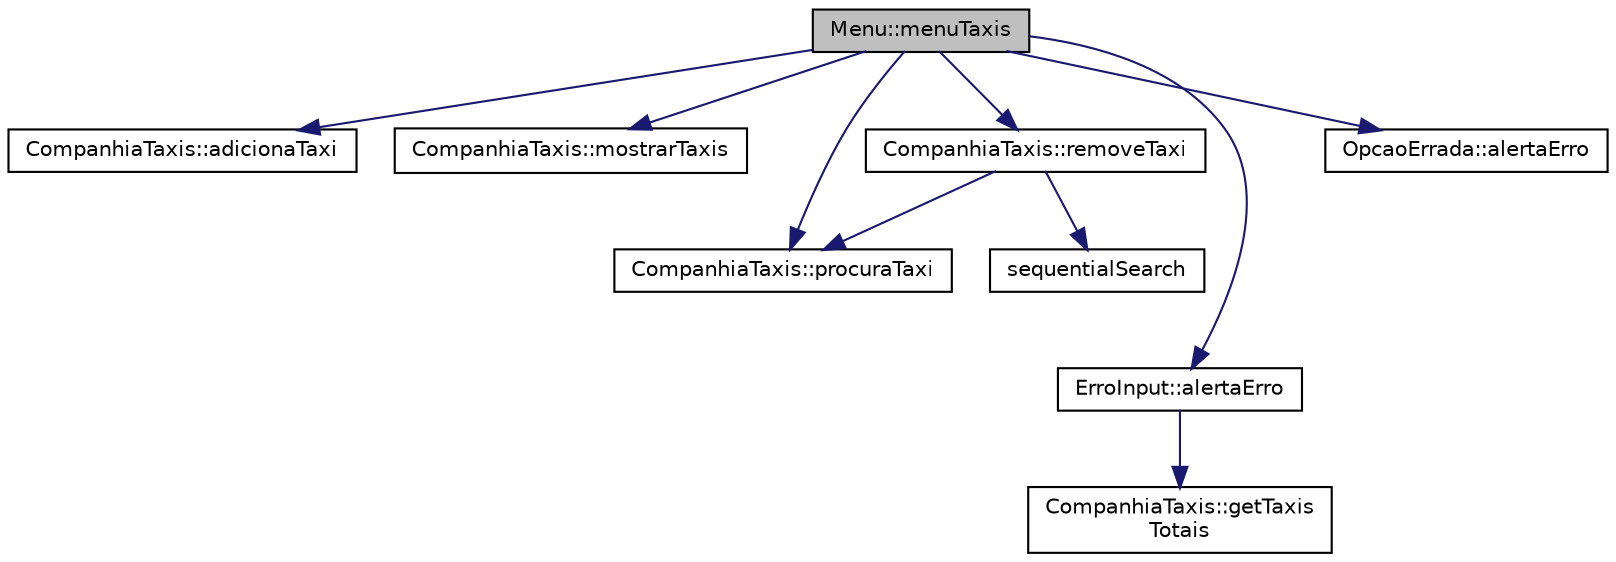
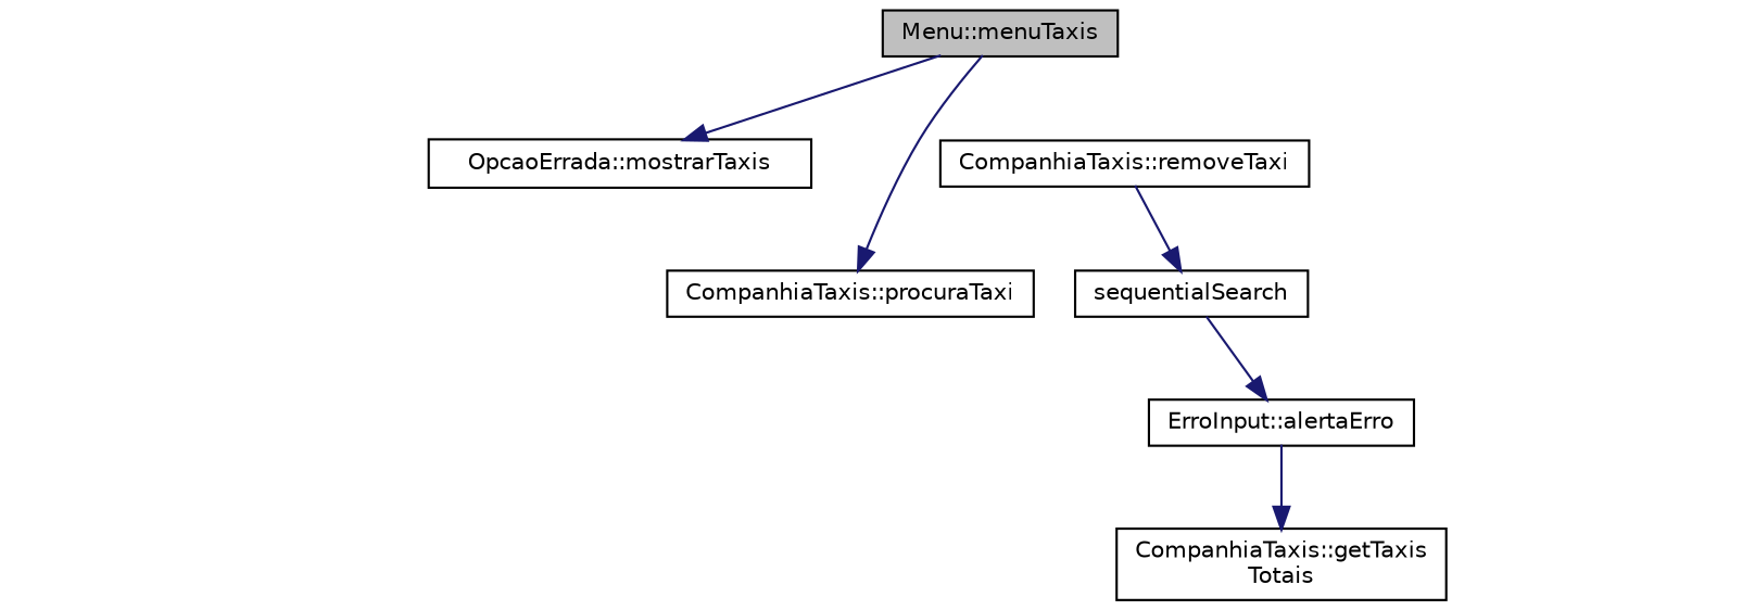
  digraph {
    rankdir=TB
    node [color=black fillcolor=white fontname=Helvetica fontsize=10 shape=record style=filled]
    edge [color=midnightblue fontname=Helvetica fontsize=10 labelfontname=Helvetica labelfontsize=10 style=solid]
    n1 [fillcolor=grey75 fontcolor=black height=0.2 label="Menu::menuTaxis" width=0.4]
-   n2 [height=0.2 label="CompanhiaTaxis::adicionaTaxi" width=0.4]
-   n3 [height=0.2 label="CompanhiaTaxis::mostrarTaxis" width=0.4]
+   n3 [height=0.2 label="OpcaoErrada::mostrarTaxis" width=0.4]
    n4 [height=0.2 label="CompanhiaTaxis::removeTaxi" width=0.4]
    n5 [height=0.2 label="CompanhiaTaxis::procuraTaxi" width=0.4]
    n6 [height=0.2 label="ErroInput::alertaErro" width=0.4]
-   n7 [height=0.2 label="OpcaoErrada::alertaErro" width=0.4]
    n8 [height=0.2 label=sequentialSearch width=0.4]
    n9 [height=0.2 label="CompanhiaTaxis::getTaxis\lTotais" width=0.4]
-   n1 -> n2
    n1 -> n3
-   n1 -> n4
    n1 -> n5
-   n1 -> n6
-   n1 -> n7
-   n4 -> n5
+   n8 -> n6
    n4 -> n8
    n6 -> n9
  }
